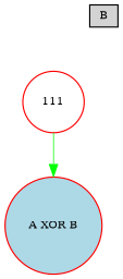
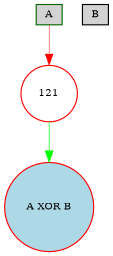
  digraph {
    node [fillcolor=lightgray fontsize=9 shape=box style=filled color=red]
    edge [style=solid]
-   121 [fillcolor=white height=0.2 shape=circle width=0.2 label=111]
+   A [height=0.2 width=0.2 color=darkgreen]
+   121 [fillcolor=white height=0.2 shape=circle width=0.2]
    B [height=0.2 width=0.2 color=black]
    "A XOR B" [fillcolor=lightblue height=0.2 shape=circle width=0.2]
+   A -> 121 [color=red penwidth=0.41994878726125007]
    121 -> "A XOR B" [color=green penwidth=0.6190348820154786]
  }
